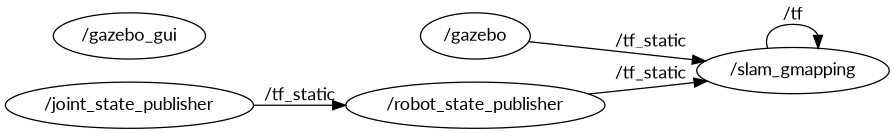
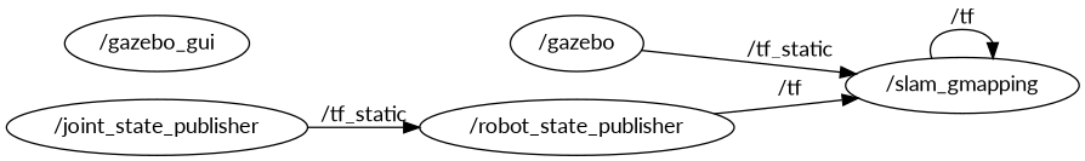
  digraph {
    compound=True
    fontname=Lato
    rank=same
    rankdir=LR
    ranksep=0.2
    node [fontname=Lato shape=ellipse]
    edge [fontname=Lato penwidth=1]
    n1 [height=0.5 label="/robot_state_publisher" width=2.4734]
    n2 [height=0.5 label="/slam_gmapping" width=1.9498]
    n3 [height=0.5 label="/joint_state_publisher" width=2.4192]
    n4 [height=0.5 label="/gazebo_gui" width=1.4985]
    n5 [height=0.5 label="/gazebo" width=1.0652]
-   n1 -> n2 [label="/tf_static"]
+   n1 -> n2 [label="/tf"]
    n2 -> n2 [label="/tf"]
    n3 -> n1 [label="/tf_static"]
    n5 -> n2 [label="/tf_static"]
  }
